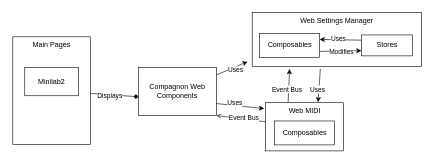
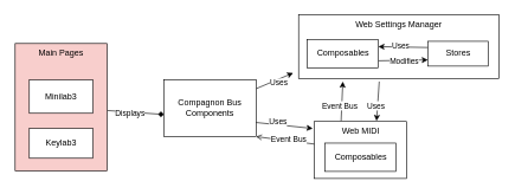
  <mxCell id="0" />
  <mxCell id="1" parent="0" />
  <mxCell id="2" style="edgeStyle=none;html=1;endArrow=diamond;endFill=1;entryX=0;entryY=0.609;entryDx=0;entryDy=0;entryPerimeter=0;" parent="1" source="4" target="15" edge="1"><mxGeometry relative="1" as="geometry"><mxPoint x="440" y="-39" as="targetPoint" /></mxGeometry></mxCell>
  <mxCell id="3" value="Displays" style="edgeLabel;html=1;align=center;verticalAlign=middle;resizable=0;points=[];" parent="2" vertex="1" connectable="0"><mxGeometry x="-0.193" y="-2" relative="1" as="geometry"><mxPoint as="offset" /></mxGeometry></mxCell>
- <mxCell id="4" value="Main Pages" style="whiteSpace=wrap;html=1;verticalAlign=top;" parent="1" vertex="1"><mxGeometry x="20" y="61" width="130" height="180" as="geometry" /></mxCell>
+ <mxCell id="4" value="Main Pages" style="whiteSpace=wrap;html=1;verticalAlign=top;fillColor=#f8cecc;" parent="1" vertex="1"><mxGeometry x="20" y="61" width="130" height="180" as="geometry" /></mxCell>
  <mxCell id="5" style="edgeStyle=none;html=1;entryX=0.221;entryY=1.048;entryDx=0;entryDy=0;entryPerimeter=0;" parent="1" edge="1" target="12"><mxGeometry relative="1" as="geometry"><mxPoint x="480" y="170.36" as="sourcePoint" /><mxPoint x="507" y="110.36" as="targetPoint" /></mxGeometry></mxCell>
  <mxCell id="6" value="Event Bus" style="edgeLabel;html=1;align=center;verticalAlign=middle;resizable=0;points=[];" parent="5" vertex="1" connectable="0"><mxGeometry x="-0.365" y="1" relative="1" as="geometry"><mxPoint x="-2" y="-4" as="offset" /></mxGeometry></mxCell>
  <mxCell id="7" style="edgeStyle=none;html=1;entryX=1;entryY=1;entryDx=0;entryDy=0;endArrow=open;" parent="1" source="9" edge="1" target="15"><mxGeometry relative="1" as="geometry"><mxPoint x="410" y="248" as="targetPoint" /></mxGeometry></mxCell>
  <mxCell id="8" value="Event Bus" style="edgeLabel;html=1;align=center;verticalAlign=middle;resizable=0;points=[];" parent="7" vertex="1" connectable="0"><mxGeometry x="0.405" y="2" relative="1" as="geometry"><mxPoint x="21" y="-1" as="offset" /></mxGeometry></mxCell>
  <mxCell id="9" value="Web MIDI" style="whiteSpace=wrap;html=1;verticalAlign=top;" parent="1" vertex="1"><mxGeometry x="442.5" y="171.12" width="130" height="80.49" as="geometry" /></mxCell>
  <mxCell id="10" style="edgeStyle=none;html=1;exitX=0.403;exitY=1.048;exitDx=0;exitDy=0;exitPerimeter=0;" parent="1" edge="1" source="12"><mxGeometry relative="1" as="geometry"><mxPoint x="552" y="110.36" as="sourcePoint" /><mxPoint x="530" y="170.36" as="targetPoint" /></mxGeometry></mxCell>
  <mxCell id="11" value="Uses" style="edgeLabel;html=1;align=center;verticalAlign=middle;resizable=0;points=[];" parent="10" vertex="1" connectable="0"><mxGeometry x="-0.359" y="-1" relative="1" as="geometry"><mxPoint x="-3" y="16" as="offset" /></mxGeometry></mxCell>
  <mxCell id="12" value="Web Settings Manager" style="whiteSpace=wrap;html=1;verticalAlign=top;" parent="1" vertex="1"><mxGeometry x="420" y="20.36" width="282.5" height="90" as="geometry" /></mxCell>
  <mxCell id="13" style="edgeStyle=none;html=1;entryX=-0.027;entryY=0.913;entryDx=0;entryDy=0;entryPerimeter=0;" parent="1" source="15" target="12" edge="1"><mxGeometry relative="1" as="geometry" /></mxCell>
  <mxCell id="14" value="Uses" style="edgeLabel;html=1;align=center;verticalAlign=middle;resizable=0;points=[];" parent="13" vertex="1" connectable="0"><mxGeometry x="-0.386" y="4" relative="1" as="geometry"><mxPoint x="17" y="2" as="offset" /></mxGeometry></mxCell>
- <mxCell id="15" value="Compagnon Web Components" style="whiteSpace=wrap;html=1;verticalAlign=middle;" parent="1" vertex="1"><mxGeometry x="230" y="112.48" width="130" height="80" as="geometry" /></mxCell>
+ <mxCell id="15" value="Compagnon Bus Components" style="whiteSpace=wrap;html=1;verticalAlign=middle;" parent="1" vertex="1"><mxGeometry x="230" y="112.48" width="130" height="80" as="geometry" /></mxCell>
  <mxCell id="16" style="edgeStyle=none;html=1;entryX=0;entryY=0.75;entryDx=0;entryDy=0;exitX=1;exitY=0.75;exitDx=0;exitDy=0;" parent="1" source="18" target="21" edge="1"><mxGeometry relative="1" as="geometry" /></mxCell>
  <mxCell id="17" value="Modifies" style="edgeLabel;html=1;align=center;verticalAlign=middle;resizable=0;points=[];" parent="16" vertex="1" connectable="0"><mxGeometry x="-0.33" y="-2" relative="1" as="geometry"><mxPoint x="13" as="offset" /></mxGeometry></mxCell>
  <mxCell id="18" value="Composables" style="whiteSpace=wrap;html=1;verticalAlign=middle;" parent="1" vertex="1"><mxGeometry x="432.5" y="55.36" width="100" height="40" as="geometry" /></mxCell>
  <mxCell id="19" style="edgeStyle=none;html=1;entryX=1;entryY=0.25;entryDx=0;entryDy=0;exitX=0;exitY=0.25;exitDx=0;exitDy=0;" parent="1" source="21" target="18" edge="1"><mxGeometry relative="1" as="geometry"><Array as="points" /></mxGeometry></mxCell>
  <mxCell id="20" value="Uses" style="edgeLabel;html=1;align=center;verticalAlign=middle;resizable=0;points=[];" parent="19" vertex="1" connectable="0"><mxGeometry x="0.1" y="-1" relative="1" as="geometry"><mxPoint as="offset" /></mxGeometry></mxCell>
  <mxCell id="21" value="Stores&lt;br&gt;" style="whiteSpace=wrap;html=1;verticalAlign=middle;" parent="1" vertex="1"><mxGeometry x="602.5" y="57.86" width="85" height="35" as="geometry" /></mxCell>
- <mxCell id="22" value="Minilab2" style="whiteSpace=wrap;html=1;verticalAlign=middle;" parent="1" vertex="1"><mxGeometry x="40" y="112.48" width="90" height="47.01" as="geometry" /></mxCell>
+ <mxCell id="22" value="Minilab3" style="whiteSpace=wrap;html=1;verticalAlign=middle;" parent="1" vertex="1"><mxGeometry x="40" y="112.48" width="90" height="47.01" as="geometry" /></mxCell>
  <mxCell id="23" style="edgeStyle=none;html=1;exitX=1;exitY=0.75;exitDx=0;exitDy=0;" parent="1" source="15" edge="1"><mxGeometry relative="1" as="geometry"><mxPoint x="307.5" y="241" as="sourcePoint" /><mxPoint x="440" y="181" as="targetPoint" /></mxGeometry></mxCell>
  <mxCell id="24" value="Uses" style="edgeLabel;html=1;align=center;verticalAlign=middle;resizable=0;points=[];" parent="23" vertex="1" connectable="0"><mxGeometry x="-0.386" y="4" relative="1" as="geometry"><mxPoint x="5" as="offset" /></mxGeometry></mxCell>
+ <mxCell id="25" value="Keylab3" style="whiteSpace=wrap;html=1;verticalAlign=middle;" parent="1" vertex="1"><mxGeometry x="40" y="181" width="90" height="42.01" as="geometry" /></mxCell>
  <mxCell id="26" value="Composables" style="whiteSpace=wrap;html=1;verticalAlign=middle;" vertex="1" parent="1"><mxGeometry x="457.5" y="201.61" width="100" height="40" as="geometry" /></mxCell>
